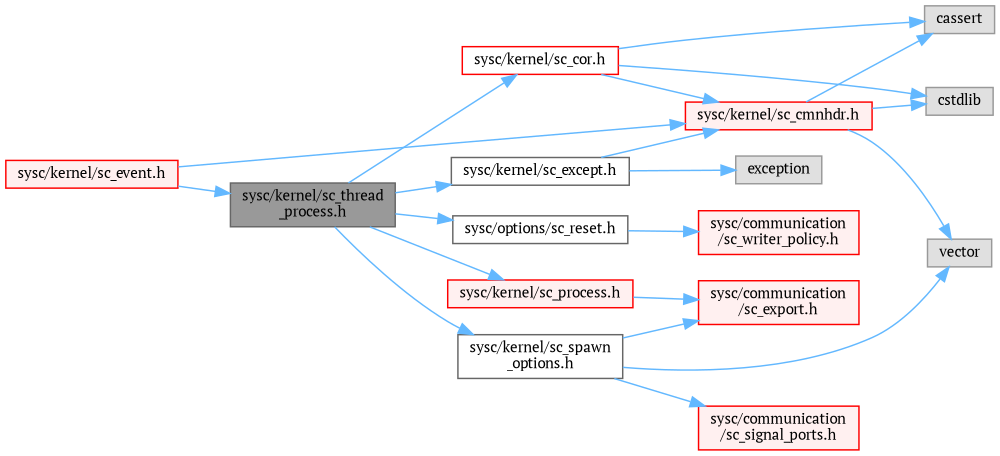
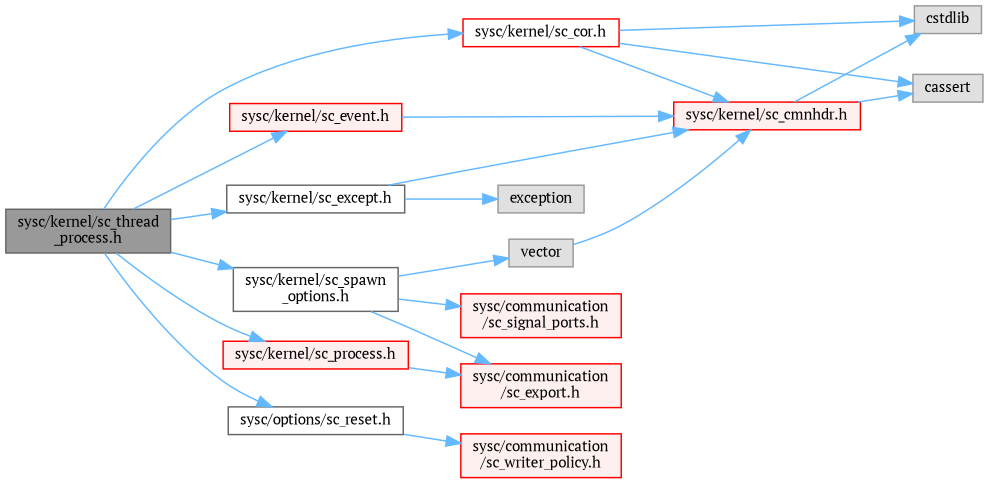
  digraph {
    fontname="PT Serif"
    rankdir=LR
    node [color=red fillcolor="#FFF0F0" fontname="PT Serif" fontsize=10 shape=box style=filled]
    edge [color=steelblue1 fontname="PT Serif" fontsize=10 labelfontname=FreeSans labelfontsize=10 style=solid]
    n1 [color=gray40 fillcolor=grey60 fontcolor=black height=0.2 label="sysc/kernel/sc_thread\l_process.h" width=0.4]
    n2 [color=grey40 fillcolor=white height=0.2 label="sysc/kernel/sc_spawn\l_options.h" width=0.4]
    n3 [height=0.2 label="sysc/kernel/sc_process.h" width=0.4]
    n4 [fillcolor=white height=0.2 label="sysc/kernel/sc_cor.h" width=0.4]
    n5 [height=0.2 label="sysc/kernel/sc_event.h" width=0.4]
    n6 [color=grey40 fillcolor=white height=0.2 label="sysc/kernel/sc_except.h" width=0.4]
    n7 [color=grey40 fillcolor=white height=0.2 label="sysc/options/sc_reset.h" width=0.4]
    n8 [color=grey60 fillcolor="#E0E0E0" height=0.2 label=vector width=0.4]
    n9 [height=0.2 label="sysc/communication\l/sc_export.h" width=0.4]
    n10 [height=0.2 label="sysc/communication\l/sc_signal_ports.h" width=0.4]
    n11 [color=grey60 fillcolor="#E0E0E0" height=0.2 label=cassert width=0.4]
    n12 [color=grey60 fillcolor="#E0E0E0" height=0.2 label=cstdlib width=0.4]
    n13 [height=0.2 label="sysc/kernel/sc_cmnhdr.h" width=0.4]
    n14 [color=grey60 fillcolor="#E0E0E0" height=0.2 label=exception width=0.4]
    n15 [height=0.2 label="sysc/communication\l/sc_writer_policy.h" width=0.4]
    n1 -> n2
    n1 -> n3
    n1 -> n4
-   n5 -> n1
+   n1 -> n5
    n1 -> n6
    n1 -> n7
    n2 -> n8
    n2 -> n9
    n2 -> n10
    n3 -> n9
    n4 -> n11
    n4 -> n12
    n4 -> n13
    n5 -> n13
    n6 -> n13
    n6 -> n14
    n7 -> n15
-   n13 -> n8
+   n8 -> n13
    n13 -> n11
    n13 -> n12
  }
